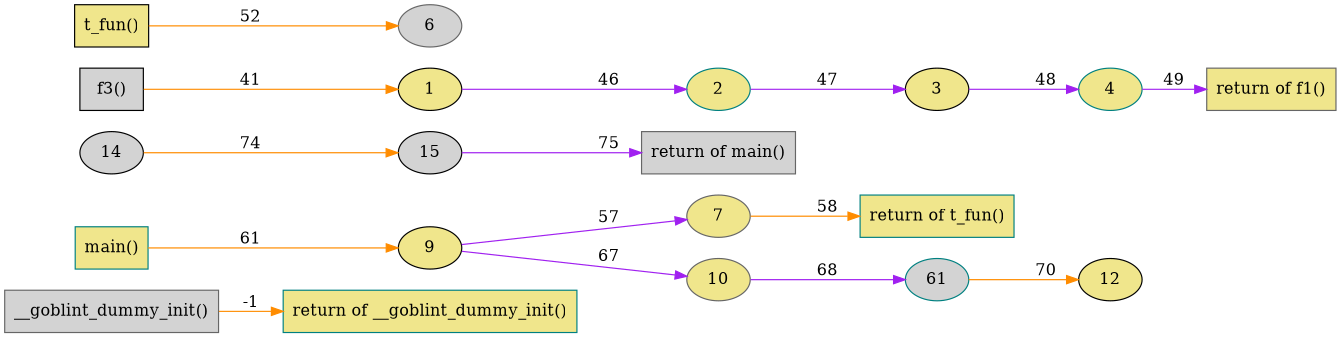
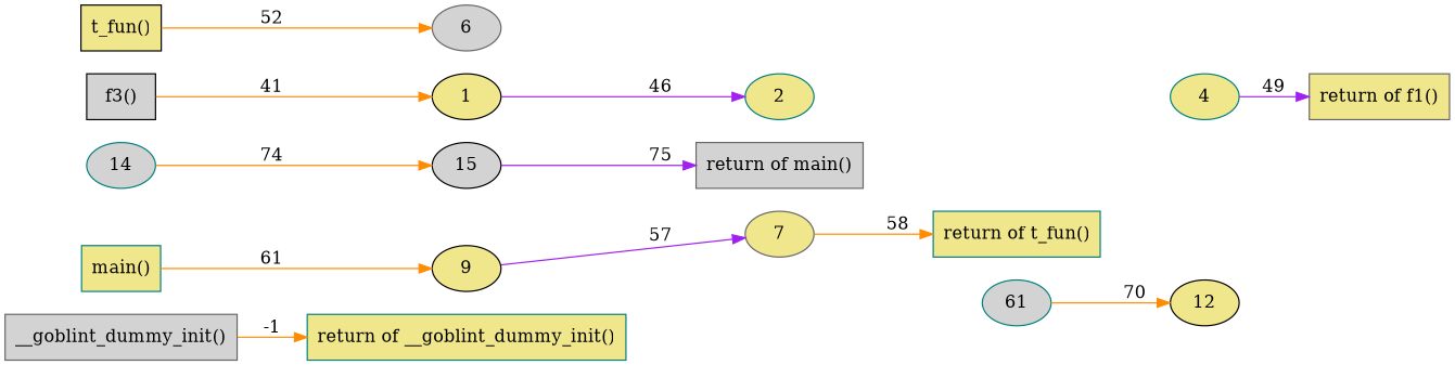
  digraph {
    rankdir=LR
    node [color=teal fillcolor=khaki style=filled]
    edge [color=purple]
    n1 [color=gray40 fillcolor=lightgrey label="__goblint_dummy_init()" shape=box]
    n2 [label="return of __goblint_dummy_init()" shape=box]
    n3 [label="return of t_fun()" shape=box]
    7 [color=gray40]
-   14 [color=black fillcolor=lightgrey]
+   14 [fillcolor=lightgrey]
    15 [color=black fillcolor=lightgrey]
    n7 [color=gray40 fillcolor=lightgrey label="return of main()" shape=box]
    n8 [color=gray40 label="return of f1()" shape=box]
    4
    1 [color=black]
    2
-   3 [color=black]
    n13 [fillcolor=lightgrey label=61]
-   10 [color=gray40]
    12 [color=black]
    n16 [label="main()" shape=box]
    9 [color=black]
    6 [color=gray40 fillcolor=lightgrey]
    n19 [color=black fillcolor=lightgrey label="f3()" shape=box]
    n20 [color=black label="t_fun()" shape=box]
    n1 -> n2 [color=darkorange label=-1]
    7 -> n3 [color=darkorange label=58]
    14 -> 15 [color=darkorange label=74]
    15 -> n7 [label=75]
    4 -> n8 [label=49]
    1 -> 2 [label=46]
-   2 -> 3 [label=47]
-   3 -> 4 [label=48]
    n13 -> 12 [color=darkorange label=70]
-   10 -> n13 [label=68]
    n16 -> 9 [color=darkorange label=61]
    9 -> 7 [label=57]
-   9 -> 10 [label=67]
    n19 -> 1 [color=darkorange label=41]
    n20 -> 6 [color=darkorange label=52]
  }
